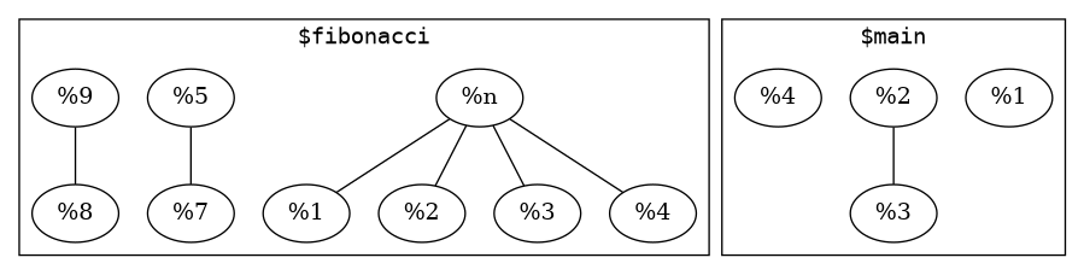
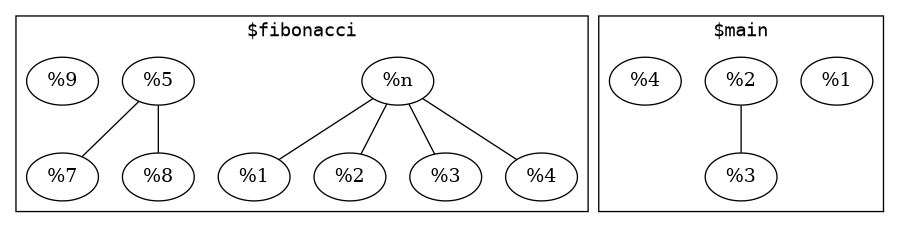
  graph {
    fontname=monospace
    n1 [label="%n"]
    n2 [label="%1"]
    n3 [label="%2"]
    n4 [label="%3"]
    n5 [label="%4"]
    n6 [label="%5"]
    n7 [label="%7"]
    n8 [label="%8"]
    n9 [label="%9"]
    n10 [label="%1"]
    n11 [label="%2"]
    n12 [label="%3"]
    n13 [label="%4"]
    subgraph cluster_1 {
      label="$fibonacci"
      n1
      n2
      n3
      n4
      n5
      n6
      n7
      n8
      n9
    }
    subgraph cluster_2 {
      label="$main"
      n10
      n11
      n12
      n13
    }
    n1 -- n2
    n1 -- n3
    n1 -- n4
    n1 -- n5
    n6 -- n7
-   n9 -- n8
+   n6 -- n8
    n11 -- n12
  }
